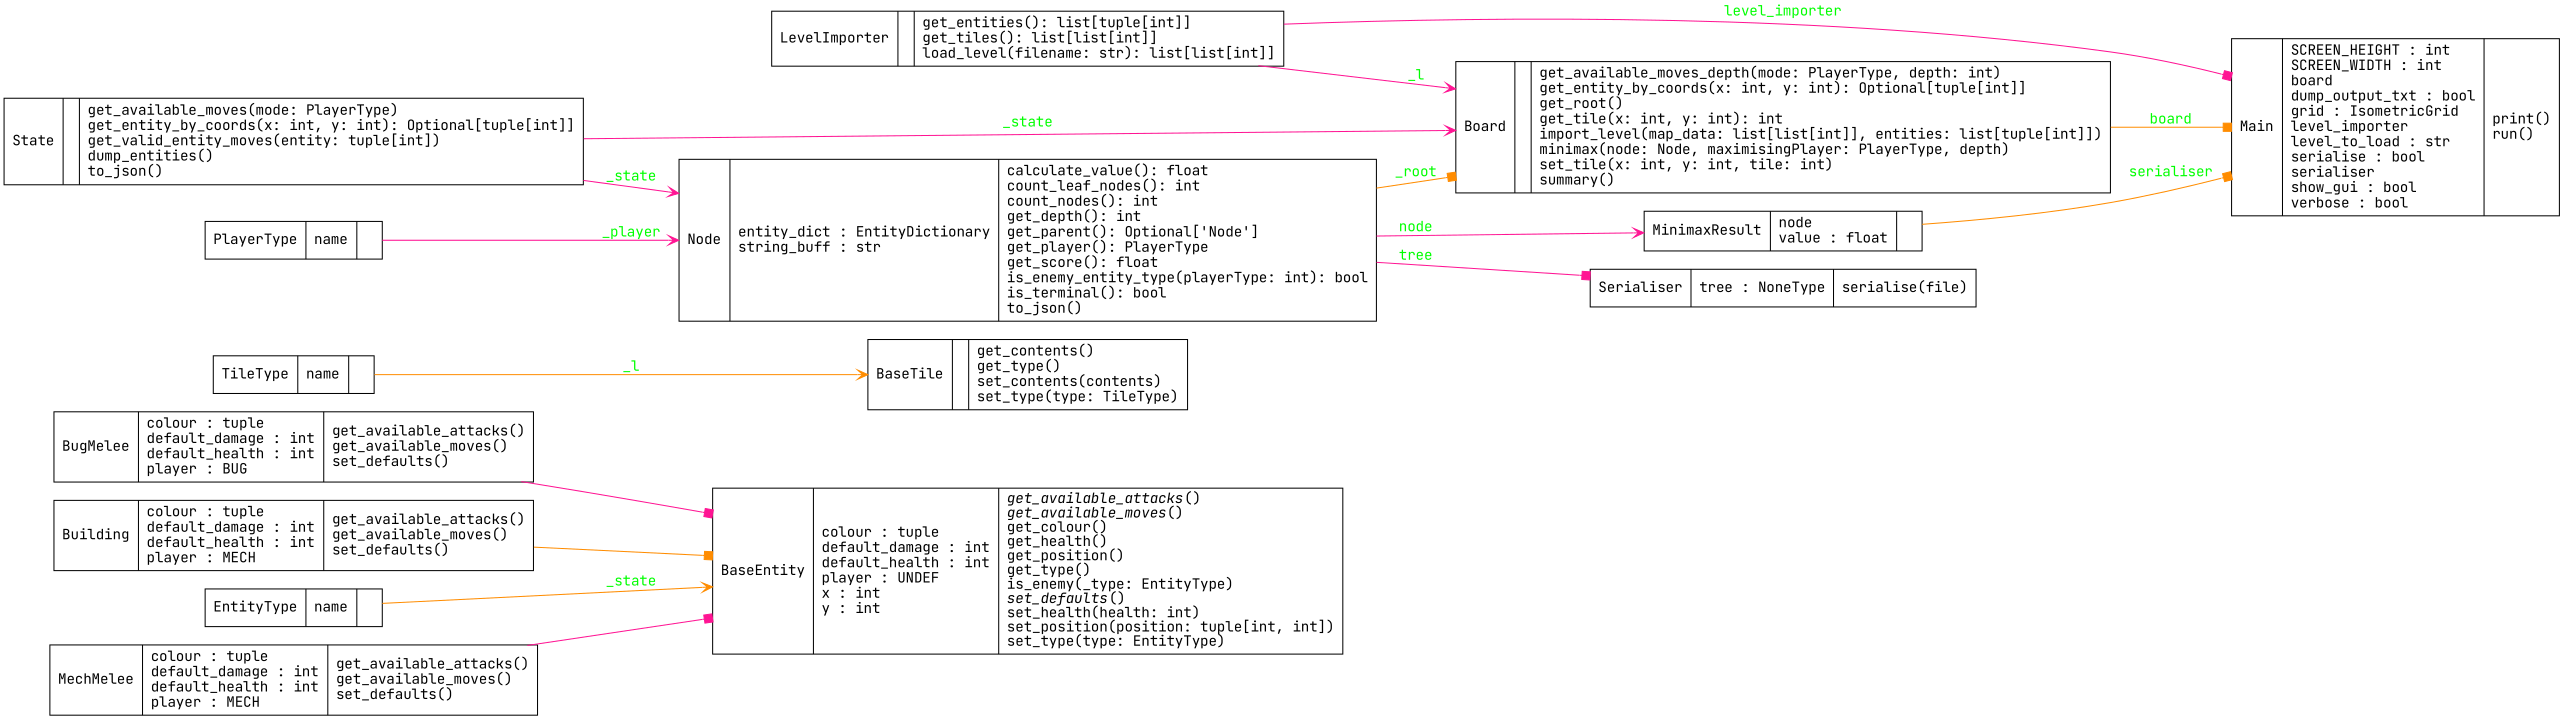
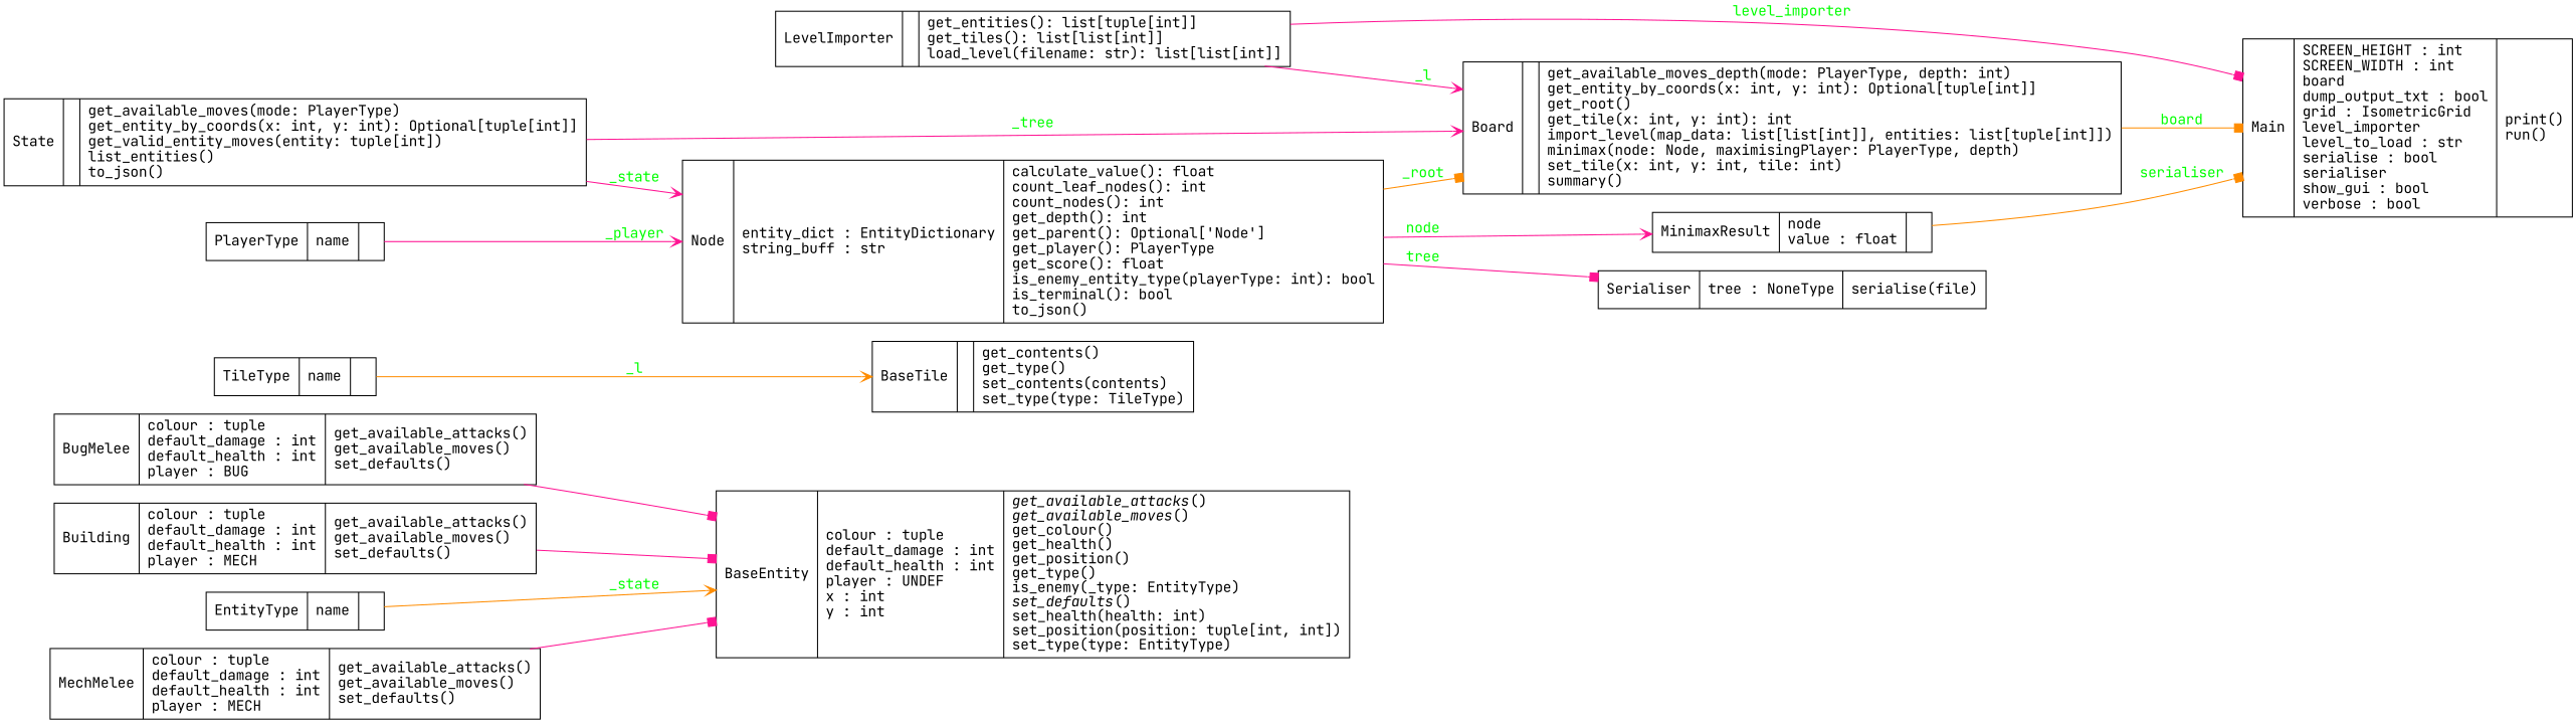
  digraph {
    fontname="JetBrains Mono"
    rankdir=LR
    node [color=black fontcolor=black fontname="JetBrains Mono" shape=record style=solid]
    edge [arrowhead=box arrowtail=none color=deeppink fontcolor=green fontname="JetBrains Mono" style=solid]
    n1 [label=<{BaseEntity|colour : tuple<br ALIGN="LEFT"/>default_damage : int<br ALIGN="LEFT"/>default_health : int<br ALIGN="LEFT"/>player : UNDEF<br ALIGN="LEFT"/>x : int<br ALIGN="LEFT"/>y : int<br ALIGN="LEFT"/>|<I>get_available_attacks</I>()<br ALIGN="LEFT"/><I>get_available_moves</I>()<br ALIGN="LEFT"/>get_colour()<br ALIGN="LEFT"/>get_health()<br ALIGN="LEFT"/>get_position()<br ALIGN="LEFT"/>get_type()<br ALIGN="LEFT"/>is_enemy(_type: EntityType)<br ALIGN="LEFT"/><I>set_defaults</I>()<br ALIGN="LEFT"/>set_health(health: int)<br ALIGN="LEFT"/>set_position(position: tuple[int, int])<br ALIGN="LEFT"/>set_type(type: EntityType)<br ALIGN="LEFT"/>}>]
    n2 [label=<{BaseTile|<br ALIGN="LEFT"/>|get_contents()<br ALIGN="LEFT"/>get_type()<br ALIGN="LEFT"/>set_contents(contents)<br ALIGN="LEFT"/>set_type(type: TileType)<br ALIGN="LEFT"/>}>]
    n3 [label=<{Board|<br ALIGN="LEFT"/>|get_available_moves_depth(mode: PlayerType, depth: int)<br ALIGN="LEFT"/>get_entity_by_coords(x: int, y: int): Optional[tuple[int]]<br ALIGN="LEFT"/>get_root()<br ALIGN="LEFT"/>get_tile(x: int, y: int): int<br ALIGN="LEFT"/>import_level(map_data: list[list[int]], entities: list[tuple[int]])<br ALIGN="LEFT"/>minimax(node: Node, maximisingPlayer: PlayerType, depth)<br ALIGN="LEFT"/>set_tile(x: int, y: int, tile: int)<br ALIGN="LEFT"/>summary()<br ALIGN="LEFT"/>}>]
    n4 [label=<{Main|SCREEN_HEIGHT : int<br ALIGN="LEFT"/>SCREEN_WIDTH : int<br ALIGN="LEFT"/>board<br ALIGN="LEFT"/>dump_output_txt : bool<br ALIGN="LEFT"/>grid : IsometricGrid<br ALIGN="LEFT"/>level_importer<br ALIGN="LEFT"/>level_to_load : str<br ALIGN="LEFT"/>serialise : bool<br ALIGN="LEFT"/>serialiser<br ALIGN="LEFT"/>show_gui : bool<br ALIGN="LEFT"/>verbose : bool<br ALIGN="LEFT"/>|print()<br ALIGN="LEFT"/>run()<br ALIGN="LEFT"/>}>]
    n5 [label=<{BugMelee|colour : tuple<br ALIGN="LEFT"/>default_damage : int<br ALIGN="LEFT"/>default_health : int<br ALIGN="LEFT"/>player : BUG<br ALIGN="LEFT"/>|get_available_attacks()<br ALIGN="LEFT"/>get_available_moves()<br ALIGN="LEFT"/>set_defaults()<br ALIGN="LEFT"/>}>]
    n6 [label=<{Building|colour : tuple<br ALIGN="LEFT"/>default_damage : int<br ALIGN="LEFT"/>default_health : int<br ALIGN="LEFT"/>player : MECH<br ALIGN="LEFT"/>|get_available_attacks()<br ALIGN="LEFT"/>get_available_moves()<br ALIGN="LEFT"/>set_defaults()<br ALIGN="LEFT"/>}>]
    n7 [label=<{EntityType|name<br ALIGN="LEFT"/>|}>]
    n8 [label=<{LevelImporter|<br ALIGN="LEFT"/>|get_entities(): list[tuple[int]]<br ALIGN="LEFT"/>get_tiles(): list[list[int]]<br ALIGN="LEFT"/>load_level(filename: str): list[list[int]]<br ALIGN="LEFT"/>}>]
    n9 [label=<{MechMelee|colour : tuple<br ALIGN="LEFT"/>default_damage : int<br ALIGN="LEFT"/>default_health : int<br ALIGN="LEFT"/>player : MECH<br ALIGN="LEFT"/>|get_available_attacks()<br ALIGN="LEFT"/>get_available_moves()<br ALIGN="LEFT"/>set_defaults()<br ALIGN="LEFT"/>}>]
    n10 [label=<{MinimaxResult|node<br ALIGN="LEFT"/>value : float<br ALIGN="LEFT"/>|}>]
    n11 [label=<{Node|entity_dict : EntityDictionary<br ALIGN="LEFT"/>string_buff : str<br ALIGN="LEFT"/>|calculate_value(): float<br ALIGN="LEFT"/>count_leaf_nodes(): int<br ALIGN="LEFT"/>count_nodes(): int<br ALIGN="LEFT"/>get_depth(): int<br ALIGN="LEFT"/>get_parent(): Optional['Node']<br ALIGN="LEFT"/>get_player(): PlayerType<br ALIGN="LEFT"/>get_score(): float<br ALIGN="LEFT"/>is_enemy_entity_type(playerType: int): bool<br ALIGN="LEFT"/>is_terminal(): bool<br ALIGN="LEFT"/>to_json()<br ALIGN="LEFT"/>}>]
    n12 [label=<{Serialiser|tree : NoneType<br ALIGN="LEFT"/>|serialise(file)<br ALIGN="LEFT"/>}>]
    n13 [label=<{PlayerType|name<br ALIGN="LEFT"/>|}>]
-   n14 [label=<{State|<br ALIGN="LEFT"/>|get_available_moves(mode: PlayerType)<br ALIGN="LEFT"/>get_entity_by_coords(x: int, y: int): Optional[tuple[int]]<br ALIGN="LEFT"/>get_valid_entity_moves(entity: tuple[int])<br ALIGN="LEFT"/>dump_entities()<br ALIGN="LEFT"/>to_json()<br ALIGN="LEFT"/>}>]
+   n14 [label=<{State|<br ALIGN="LEFT"/>|get_available_moves(mode: PlayerType)<br ALIGN="LEFT"/>get_entity_by_coords(x: int, y: int): Optional[tuple[int]]<br ALIGN="LEFT"/>get_valid_entity_moves(entity: tuple[int])<br ALIGN="LEFT"/>list_entities()<br ALIGN="LEFT"/>to_json()<br ALIGN="LEFT"/>}>]
    n15 [label=<{TileType|name<br ALIGN="LEFT"/>|}>]
    n3 -> n4 [color=darkorange label=board]
    n5 -> n1 [fontcolor="" style=""]
-   n6 -> n1 [color=darkorange fontcolor="" style=""]
+   n6 -> n1 [fontcolor="" style=""]
    n7 -> n1 [arrowhead=vee color=darkorange label=_state]
    n8 -> n3 [arrowhead=vee label=_l]
    n8 -> n4 [label=level_importer]
    n9 -> n1 [fontcolor="" style=""]
    n10 -> n4 [color=darkorange label=serialiser]
    n11 -> n3 [color=darkorange label=_root]
    n11 -> n10 [arrowhead=vee label="node"]
    n11 -> n12 [label=tree]
    n13 -> n11 [arrowhead=vee label=_player]
-   n14 -> n3 [arrowhead=vee label=_state]
+   n14 -> n3 [arrowhead=vee label=_tree]
    n14 -> n11 [arrowhead=vee label=_state]
    n15 -> n2 [arrowhead=vee color=darkorange label=_l]
  }
